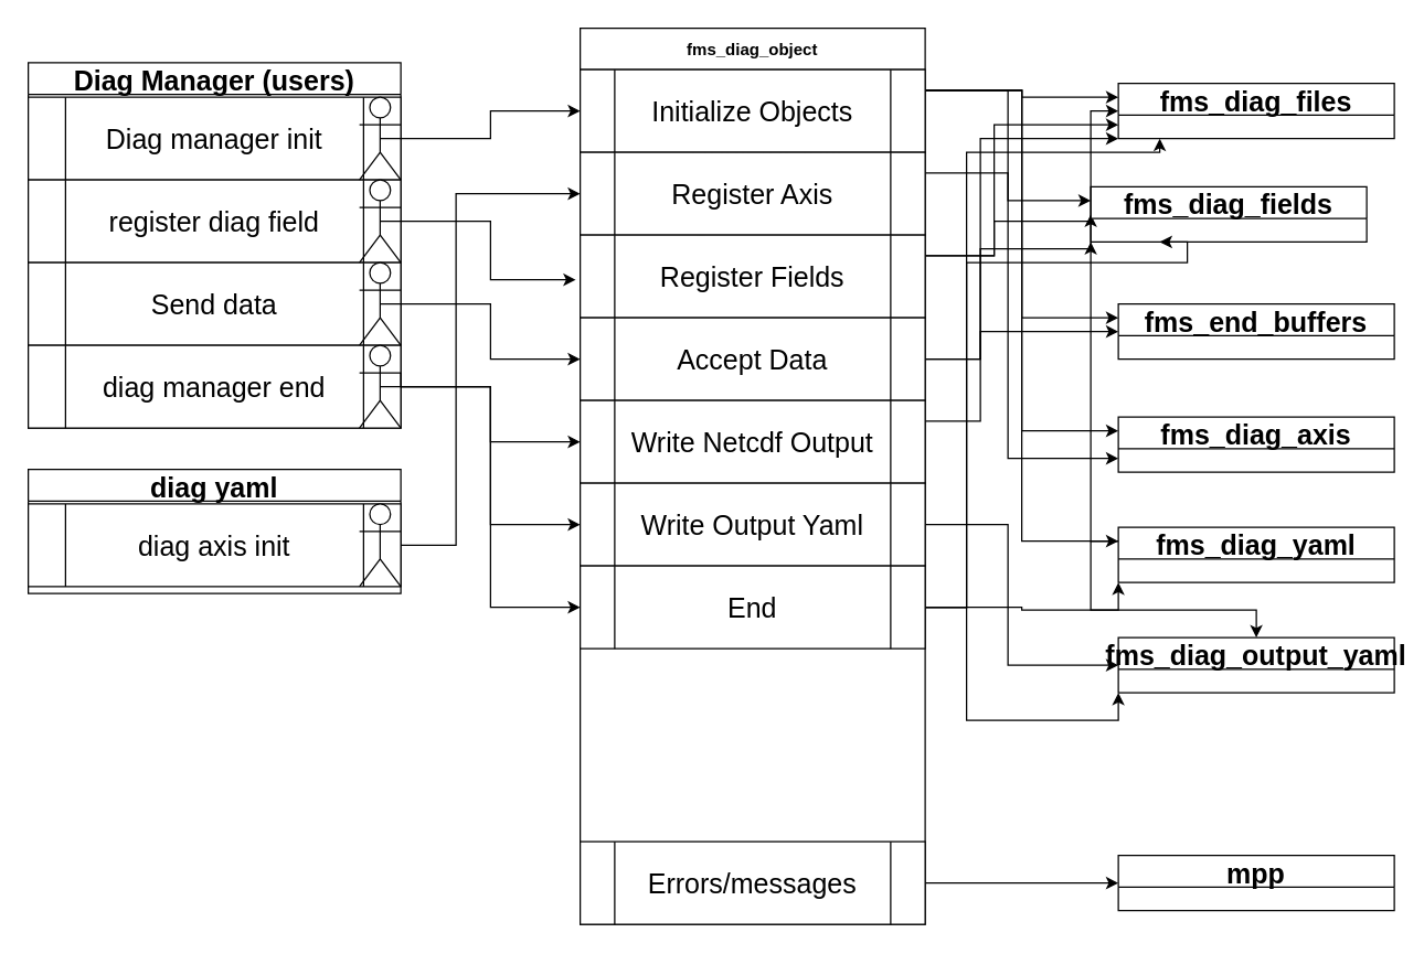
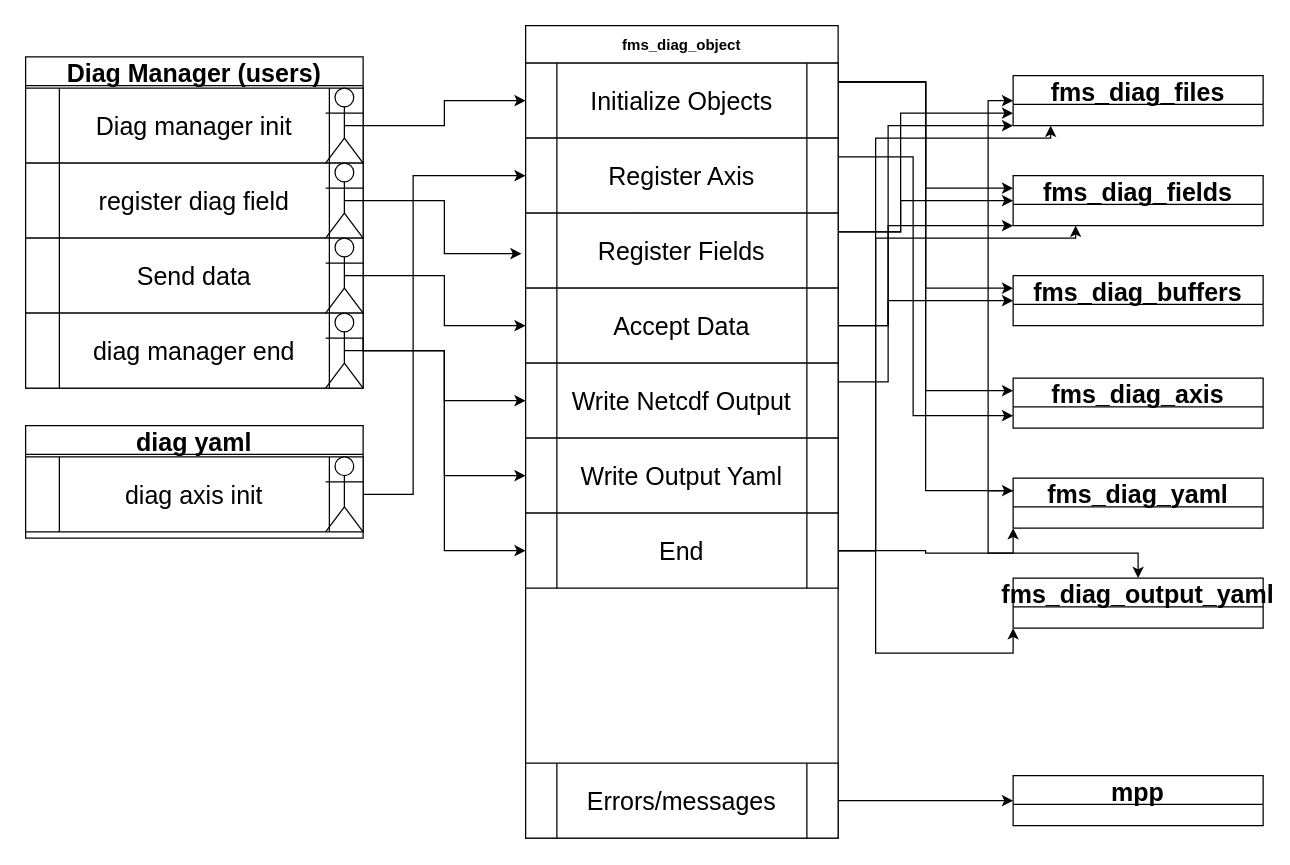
  <mxCell id="0" />
  <mxCell id="1" parent="0" />
  <mxCell id="2" value="fms_diag_object" style="shape=table;startSize=30;container=1;collapsible=1;childLayout=tableLayout;fixedRows=1;rowLines=0;fontStyle=1;align=center;resizeLast=1;" parent="1" vertex="1"><mxGeometry x="420" width="250" height="650" as="geometry" y="20" /></mxCell>
  <mxCell id="3" value="" style="shape=partialRectangle;collapsible=0;dropTarget=0;pointerEvents=0;fillColor=none;points=[[0,0.5],[1,0.5]];portConstraint=eastwest;top=0;left=0;right=0;bottom=0;" parent="2" vertex="1"><mxGeometry y="30" width="250" height="200" as="geometry" /></mxCell>
  <mxCell id="4" value="" style="shape=partialRectangle;overflow=hidden;connectable=0;fillColor=none;top=0;left=0;bottom=0;right=0;" parent="3" vertex="1"><mxGeometry width="20" height="200" as="geometry"><mxRectangle width="20" height="200" as="alternateBounds" /></mxGeometry></mxCell>
  <mxCell id="5" value="Initialize&#10;&#10;Register Axis&#10;&#10;Register Variables&#10;&#10;Buffer Data&#10;&#10;" style="shape=partialRectangle;overflow=hidden;connectable=0;fillColor=none;top=0;left=0;bottom=0;right=0;align=center;spacingLeft=6;fontSize=20;" parent="3" vertex="1"><mxGeometry x="20" width="230" height="200" as="geometry"><mxRectangle width="230" height="200" as="alternateBounds" /></mxGeometry></mxCell>
  <mxCell id="6" style="edgeStyle=orthogonalEdgeStyle;rounded=0;orthogonalLoop=1;jettySize=auto;html=1;exitX=1;exitY=0;exitDx=0;exitDy=0;entryX=1;entryY=0;entryDx=0;entryDy=0;entryPerimeter=0;fontSize=20;" edge="1" parent="1" source="12" target="3"><mxGeometry relative="1" as="geometry" /></mxCell>
- <mxCell id="7" style="edgeStyle=orthogonalEdgeStyle;rounded=0;orthogonalLoop=1;jettySize=auto;html=1;exitX=1;exitY=0.25;exitDx=0;exitDy=0;entryX=0;entryY=0.25;entryDx=0;entryDy=0;fontSize=20;" edge="1" parent="1" source="12" target="42"><mxGeometry relative="1" as="geometry" /></mxCell>
  <mxCell id="8" style="edgeStyle=orthogonalEdgeStyle;rounded=0;orthogonalLoop=1;jettySize=auto;html=1;exitX=1;exitY=0.25;exitDx=0;exitDy=0;entryX=0;entryY=0.25;entryDx=0;entryDy=0;fontSize=20;" edge="1" parent="1" source="12" target="50"><mxGeometry relative="1" as="geometry" /></mxCell>
  <mxCell id="9" style="edgeStyle=orthogonalEdgeStyle;rounded=0;orthogonalLoop=1;jettySize=auto;html=1;exitX=1;exitY=0.25;exitDx=0;exitDy=0;entryX=0;entryY=0.25;entryDx=0;entryDy=0;fontSize=20;" edge="1" parent="1" source="12" target="51"><mxGeometry relative="1" as="geometry" /></mxCell>
  <mxCell id="10" style="edgeStyle=orthogonalEdgeStyle;rounded=0;orthogonalLoop=1;jettySize=auto;html=1;exitX=1;exitY=0.25;exitDx=0;exitDy=0;entryX=0;entryY=0.25;entryDx=0;entryDy=0;fontSize=20;" edge="1" parent="1" source="12" target="54"><mxGeometry relative="1" as="geometry" /></mxCell>
  <mxCell id="11" style="edgeStyle=orthogonalEdgeStyle;rounded=0;orthogonalLoop=1;jettySize=auto;html=1;exitX=1;exitY=0.25;exitDx=0;exitDy=0;entryX=0;entryY=0.25;entryDx=0;entryDy=0;fontSize=20;" edge="1" parent="1" source="12" target="56"><mxGeometry relative="1" as="geometry" /></mxCell>
  <mxCell id="12" value="Initialize Objects" style="shape=process;whiteSpace=wrap;html=1;backgroundOutline=1;fontSize=20;" vertex="1" parent="1"><mxGeometry x="420" y="50" width="250" height="60" as="geometry" /></mxCell>
  <mxCell id="13" style="edgeStyle=orthogonalEdgeStyle;rounded=0;orthogonalLoop=1;jettySize=auto;html=1;exitX=1;exitY=0.25;exitDx=0;exitDy=0;entryX=0;entryY=0.75;entryDx=0;entryDy=0;fontSize=20;" edge="1" parent="1" source="14" target="51"><mxGeometry relative="1" as="geometry"><Array as="points"><mxPoint x="730" y="125" /><mxPoint x="730" y="332" /></Array></mxGeometry></mxCell>
  <mxCell id="14" value="Register Axis" style="shape=process;whiteSpace=wrap;html=1;backgroundOutline=1;fontSize=20;" vertex="1" parent="1"><mxGeometry x="420" y="110" width="250" height="60" as="geometry" /></mxCell>
  <mxCell id="15" style="edgeStyle=orthogonalEdgeStyle;rounded=0;orthogonalLoop=1;jettySize=auto;html=1;exitX=1;exitY=0.25;exitDx=0;exitDy=0;entryX=0;entryY=0.5;entryDx=0;entryDy=0;fontSize=20;" edge="1" parent="1" source="17" target="50"><mxGeometry relative="1" as="geometry"><Array as="points"><mxPoint x="720" y="185" /><mxPoint x="720" y="160" /></Array></mxGeometry></mxCell>
  <mxCell id="16" style="edgeStyle=orthogonalEdgeStyle;rounded=0;orthogonalLoop=1;jettySize=auto;html=1;exitX=1;exitY=0.25;exitDx=0;exitDy=0;entryX=0;entryY=0.75;entryDx=0;entryDy=0;fontSize=20;" edge="1" parent="1" source="17" target="42"><mxGeometry relative="1" as="geometry"><Array as="points"><mxPoint x="720" y="185" /><mxPoint x="720" y="90" /></Array></mxGeometry></mxCell>
  <mxCell id="17" value="Register Fields" style="shape=process;whiteSpace=wrap;html=1;backgroundOutline=1;fontSize=20;" vertex="1" parent="1"><mxGeometry x="420" y="170" width="250" height="60" as="geometry" /></mxCell>
  <mxCell id="18" style="edgeStyle=orthogonalEdgeStyle;rounded=0;orthogonalLoop=1;jettySize=auto;html=1;exitX=1;exitY=0.5;exitDx=0;exitDy=0;entryX=0;entryY=0.5;entryDx=0;entryDy=0;fontSize=20;" edge="1" parent="1" source="20" target="56"><mxGeometry relative="1" as="geometry"><Array as="points"><mxPoint x="710" y="260" /><mxPoint x="710" y="240" /></Array></mxGeometry></mxCell>
  <mxCell id="19" style="edgeStyle=orthogonalEdgeStyle;rounded=0;orthogonalLoop=1;jettySize=auto;html=1;exitX=1;exitY=0.5;exitDx=0;exitDy=0;entryX=0;entryY=1;entryDx=0;entryDy=0;fontSize=20;" edge="1" parent="1" source="20" target="50"><mxGeometry relative="1" as="geometry"><Array as="points"><mxPoint x="710" y="260" /><mxPoint x="710" y="180" /></Array></mxGeometry></mxCell>
  <mxCell id="20" value="Accept Data" style="shape=process;whiteSpace=wrap;html=1;backgroundOutline=1;fontSize=20;" vertex="1" parent="1"><mxGeometry x="420" y="230" width="250" height="60" as="geometry" /></mxCell>
  <mxCell id="21" style="edgeStyle=orthogonalEdgeStyle;rounded=0;orthogonalLoop=1;jettySize=auto;html=1;exitX=1;exitY=0.25;exitDx=0;exitDy=0;entryX=0;entryY=1;entryDx=0;entryDy=0;fontSize=20;" edge="1" parent="1" source="22" target="42"><mxGeometry relative="1" as="geometry"><Array as="points"><mxPoint x="710" y="305" /><mxPoint x="710" y="100" /></Array></mxGeometry></mxCell>
  <mxCell id="22" value="Write Netcdf Output" style="shape=process;whiteSpace=wrap;html=1;backgroundOutline=1;fontSize=20;" vertex="1" parent="1"><mxGeometry x="420" y="290" width="250" height="60" as="geometry" /></mxCell>
- <mxCell id="23" style="edgeStyle=orthogonalEdgeStyle;rounded=0;orthogonalLoop=1;jettySize=auto;html=1;exitX=1;exitY=0.5;exitDx=0;exitDy=0;entryX=0;entryY=0.5;entryDx=0;entryDy=0;fontSize=20;" edge="1" parent="1" source="24" target="55"><mxGeometry relative="1" as="geometry"><Array as="points"><mxPoint x="730" y="380" /><mxPoint x="730" y="482" /></Array></mxGeometry></mxCell>
  <mxCell id="24" value="Write Output Yaml" style="shape=process;whiteSpace=wrap;html=1;backgroundOutline=1;fontSize=20;" vertex="1" parent="1"><mxGeometry x="420" y="350" width="250" height="60" as="geometry" /></mxCell>
  <mxCell id="25" style="edgeStyle=orthogonalEdgeStyle;rounded=0;orthogonalLoop=1;jettySize=auto;html=1;exitX=1;exitY=0.5;exitDx=0;exitDy=0;entryX=0;entryY=1;entryDx=0;entryDy=0;fontSize=20;" edge="1" parent="1" source="29" target="55"><mxGeometry relative="1" as="geometry"><Array as="points"><mxPoint x="700" y="440" /><mxPoint x="700" y="522" /><mxPoint x="810" y="522" /></Array></mxGeometry></mxCell>
  <mxCell id="26" style="edgeStyle=orthogonalEdgeStyle;rounded=0;orthogonalLoop=1;jettySize=auto;html=1;exitX=1;exitY=0.5;exitDx=0;exitDy=0;entryX=0;entryY=1;entryDx=0;entryDy=0;fontSize=20;" edge="1" parent="1" source="29" target="54"><mxGeometry relative="1" as="geometry" /></mxCell>
  <mxCell id="27" style="edgeStyle=orthogonalEdgeStyle;rounded=0;orthogonalLoop=1;jettySize=auto;html=1;exitX=1;exitY=0.5;exitDx=0;exitDy=0;entryX=0.25;entryY=1;entryDx=0;entryDy=0;fontSize=20;" edge="1" parent="1" source="29" target="50"><mxGeometry relative="1" as="geometry"><Array as="points"><mxPoint x="700" y="440" /><mxPoint x="700" y="190" /><mxPoint x="860" y="190" /></Array></mxGeometry></mxCell>
  <mxCell id="28" style="edgeStyle=orthogonalEdgeStyle;rounded=0;orthogonalLoop=1;jettySize=auto;html=1;exitX=1;exitY=0.5;exitDx=0;exitDy=0;fontSize=20;" edge="1" parent="1" source="29"><mxGeometry relative="1" as="geometry"><mxPoint x="840" y="100" as="targetPoint" /><Array as="points"><mxPoint x="700" y="440" /><mxPoint x="700" y="110" /><mxPoint x="840" y="110" /></Array></mxGeometry></mxCell>
  <mxCell id="29" value="End" style="shape=process;whiteSpace=wrap;html=1;backgroundOutline=1;fontSize=20;" vertex="1" parent="1"><mxGeometry x="420" y="410" width="250" height="60" as="geometry" /></mxCell>
  <mxCell id="30" value="Diag Manager (users)" style="swimlane;fontSize=20;" vertex="1" parent="1"><mxGeometry x="20" y="45" width="270" height="265" as="geometry" /></mxCell>
  <mxCell id="31" value="Diag manager init" style="shape=process;whiteSpace=wrap;html=1;backgroundOutline=1;fontSize=20;" vertex="1" parent="30"><mxGeometry y="25" width="270" height="60" as="geometry" /></mxCell>
  <mxCell id="32" value="register diag field" style="shape=process;whiteSpace=wrap;html=1;backgroundOutline=1;fontSize=20;" vertex="1" parent="30"><mxGeometry y="85" width="270" height="60" as="geometry" /></mxCell>
  <mxCell id="33" value="Send data" style="shape=process;whiteSpace=wrap;html=1;backgroundOutline=1;fontSize=20;" vertex="1" parent="30"><mxGeometry y="145" width="270" height="60" as="geometry" /></mxCell>
  <mxCell id="34" value="diag manager end" style="shape=process;whiteSpace=wrap;html=1;backgroundOutline=1;fontSize=20;" vertex="1" parent="30"><mxGeometry y="205" width="270" height="60" as="geometry" /></mxCell>
  <mxCell id="35" value="" style="shape=umlActor;verticalLabelPosition=bottom;verticalAlign=top;html=1;outlineConnect=0;fontSize=20;" vertex="1" parent="30"><mxGeometry x="240" y="25" width="30" height="60" as="geometry" /></mxCell>
  <mxCell id="36" value="" style="shape=umlActor;verticalLabelPosition=bottom;verticalAlign=top;html=1;outlineConnect=0;fontSize=20;" vertex="1" parent="30"><mxGeometry x="240" y="85" width="30" height="60" as="geometry" /></mxCell>
  <mxCell id="37" value="" style="shape=umlActor;verticalLabelPosition=bottom;verticalAlign=top;html=1;outlineConnect=0;fontSize=20;" vertex="1" parent="30"><mxGeometry x="240" y="145" width="30" height="60" as="geometry" /></mxCell>
  <mxCell id="38" value="" style="shape=umlActor;verticalLabelPosition=bottom;verticalAlign=top;html=1;outlineConnect=0;fontSize=20;" vertex="1" parent="30"><mxGeometry x="240" y="205" width="30" height="60" as="geometry" /></mxCell>
  <mxCell id="39" value="diag yaml" style="swimlane;fontSize=20;" vertex="1" parent="1"><mxGeometry x="20" y="340" width="270" height="90" as="geometry" /></mxCell>
  <mxCell id="40" value="diag axis init" style="shape=process;whiteSpace=wrap;html=1;backgroundOutline=1;fontSize=20;" vertex="1" parent="39"><mxGeometry y="25" width="270" height="60" as="geometry" /></mxCell>
  <mxCell id="41" value="" style="shape=umlActor;verticalLabelPosition=bottom;verticalAlign=top;html=1;outlineConnect=0;fontSize=20;" vertex="1" parent="39"><mxGeometry x="240" y="25" width="30" height="60" as="geometry" /></mxCell>
  <mxCell id="42" value="fms_diag_files" style="swimlane;fontSize=20;" vertex="1" parent="1"><mxGeometry x="810" y="60" width="200" height="40" as="geometry" /></mxCell>
  <mxCell id="43" style="edgeStyle=orthogonalEdgeStyle;rounded=0;orthogonalLoop=1;jettySize=auto;html=1;exitX=0.5;exitY=0.5;exitDx=0;exitDy=0;exitPerimeter=0;fontSize=20;" edge="1" parent="1" source="35" target="12"><mxGeometry relative="1" as="geometry" /></mxCell>
  <mxCell id="44" style="edgeStyle=orthogonalEdgeStyle;rounded=0;orthogonalLoop=1;jettySize=auto;html=1;exitX=0.5;exitY=0.5;exitDx=0;exitDy=0;exitPerimeter=0;entryX=-0.013;entryY=0.762;entryDx=0;entryDy=0;entryPerimeter=0;fontSize=20;" edge="1" parent="1" source="36" target="3"><mxGeometry relative="1" as="geometry" /></mxCell>
  <mxCell id="45" style="edgeStyle=orthogonalEdgeStyle;rounded=0;orthogonalLoop=1;jettySize=auto;html=1;exitX=0.5;exitY=0.5;exitDx=0;exitDy=0;exitPerimeter=0;entryX=0;entryY=0.5;entryDx=0;entryDy=0;fontSize=20;" edge="1" parent="1" source="37" target="20"><mxGeometry relative="1" as="geometry" /></mxCell>
  <mxCell id="46" style="edgeStyle=orthogonalEdgeStyle;rounded=0;orthogonalLoop=1;jettySize=auto;html=1;exitX=1;exitY=0.333;exitDx=0;exitDy=0;exitPerimeter=0;entryX=0;entryY=0.5;entryDx=0;entryDy=0;fontSize=20;" edge="1" parent="1" source="38" target="22"><mxGeometry relative="1" as="geometry"><Array as="points"><mxPoint x="290" y="280" /><mxPoint x="355" y="280" /><mxPoint x="355" y="320" /></Array></mxGeometry></mxCell>
  <mxCell id="47" style="edgeStyle=orthogonalEdgeStyle;rounded=0;orthogonalLoop=1;jettySize=auto;html=1;exitX=1;exitY=0.5;exitDx=0;exitDy=0;entryX=0;entryY=0.5;entryDx=0;entryDy=0;fontSize=20;" edge="1" parent="1" source="34" target="24"><mxGeometry relative="1" as="geometry" /></mxCell>
  <mxCell id="48" style="edgeStyle=orthogonalEdgeStyle;rounded=0;orthogonalLoop=1;jettySize=auto;html=1;exitX=0.5;exitY=0.5;exitDx=0;exitDy=0;exitPerimeter=0;entryX=0;entryY=0.5;entryDx=0;entryDy=0;fontSize=20;" edge="1" parent="1" source="38" target="29"><mxGeometry relative="1" as="geometry" /></mxCell>
  <mxCell id="49" style="edgeStyle=orthogonalEdgeStyle;rounded=0;orthogonalLoop=1;jettySize=auto;html=1;exitX=1;exitY=0.5;exitDx=0;exitDy=0;entryX=0;entryY=0.5;entryDx=0;entryDy=0;fontSize=20;" edge="1" parent="1" source="40" target="14"><mxGeometry relative="1" as="geometry"><Array as="points"><mxPoint x="330" y="395" /><mxPoint x="330" y="140" /></Array></mxGeometry></mxCell>
- <mxCell id="50" value="fms_diag_fields" style="swimlane;fontSize=20;startSize=23;" vertex="1" parent="1"><mxGeometry x="790" y="135" width="200" height="40" as="geometry" /></mxCell>
+ <mxCell id="50" value="fms_diag_fields" style="swimlane;fontSize=20;startSize=23;" vertex="1" parent="1"><mxGeometry x="810" y="140" width="200" height="40" as="geometry" /></mxCell>
  <mxCell id="51" value="fms_diag_axis" style="swimlane;fontSize=20;" vertex="1" parent="1"><mxGeometry x="810" y="302" width="200" height="40" as="geometry" /></mxCell>
  <mxCell id="52" style="edgeStyle=orthogonalEdgeStyle;rounded=0;orthogonalLoop=1;jettySize=auto;html=1;exitX=0;exitY=0.25;exitDx=0;exitDy=0;entryX=0;entryY=0.5;entryDx=0;entryDy=0;fontSize=20;" edge="1" parent="1" source="54" target="42"><mxGeometry relative="1" as="geometry" /></mxCell>
  <mxCell id="53" style="edgeStyle=orthogonalEdgeStyle;rounded=0;orthogonalLoop=1;jettySize=auto;html=1;exitX=0;exitY=0.25;exitDx=0;exitDy=0;fontSize=20;" edge="1" parent="1" source="54" target="55"><mxGeometry relative="1" as="geometry" /></mxCell>
  <mxCell id="54" value="fms_diag_yaml" style="swimlane;fontSize=20;" vertex="1" parent="1"><mxGeometry x="810" y="382" width="200" height="40" as="geometry" /></mxCell>
  <mxCell id="55" value="fms_diag_output_yaml" style="swimlane;fontSize=20;" vertex="1" parent="1"><mxGeometry x="810" y="462" width="200" height="40" as="geometry" /></mxCell>
- <mxCell id="56" value="fms_end_buffers" style="swimlane;fontSize=20;startSize=23;" vertex="1" parent="1"><mxGeometry x="810" y="220" width="200" height="40" as="geometry" /></mxCell>
+ <mxCell id="56" value="fms_diag_buffers" style="swimlane;fontSize=20;startSize=23;" vertex="1" parent="1"><mxGeometry x="810" y="220" width="200" height="40" as="geometry" /></mxCell>
  <mxCell id="57" style="edgeStyle=orthogonalEdgeStyle;rounded=0;orthogonalLoop=1;jettySize=auto;html=1;exitX=1;exitY=0.5;exitDx=0;exitDy=0;entryX=0;entryY=0.5;entryDx=0;entryDy=0;fontSize=20;" edge="1" parent="1" source="58" target="59"><mxGeometry relative="1" as="geometry" /></mxCell>
  <mxCell id="58" value="Errors/messages" style="shape=process;whiteSpace=wrap;html=1;backgroundOutline=1;fontSize=20;" vertex="1" parent="1"><mxGeometry x="420" y="610" width="250" height="60" as="geometry" /></mxCell>
  <mxCell id="59" value="mpp" style="swimlane;fontSize=20;" vertex="1" parent="1"><mxGeometry x="810" y="620" width="200" height="40" as="geometry" /></mxCell>
